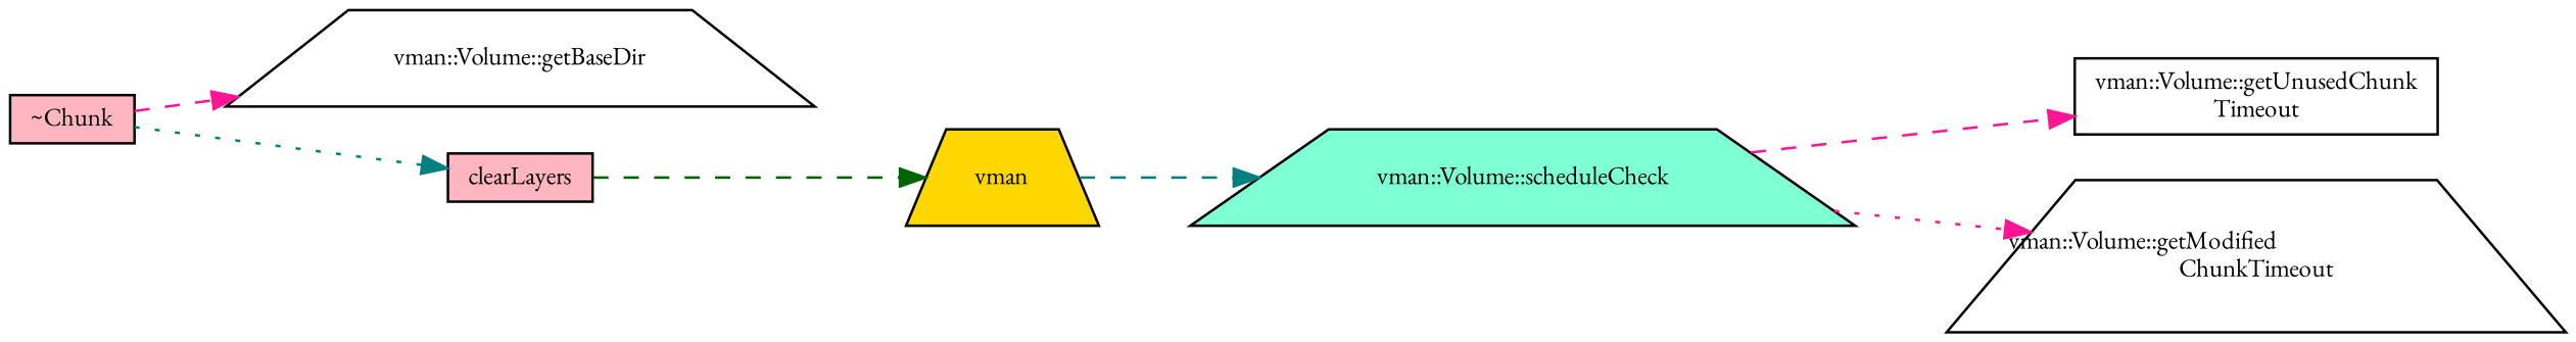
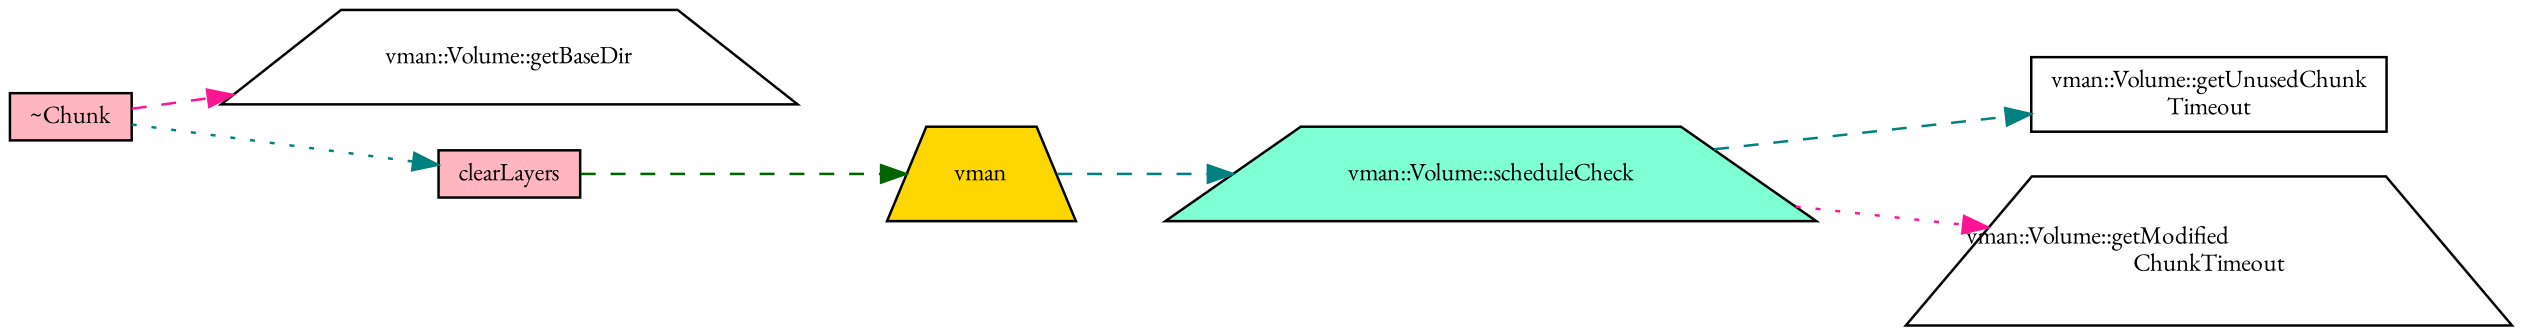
  digraph {
    fontname="EB Garamond"
    rankdir=LR
    node [color=black fillcolor=white fontname="EB Garamond" fontsize=10 shape=trapezium style=filled]
    edge [color=teal fontname="EB Garamond" fontsize=10 labelfontname=Helvetica labelfontsize=10 style=dashed]
    n1 [fillcolor=lightpink fontcolor=black height=0.2 label="~Chunk" shape=box width=0.4]
    n2 [height=0.2 label="vman::Volume::getBaseDir" width=0.4]
    n3 [fillcolor=lightpink height=0.2 label=clearLayers shape=box width=0.4]
    n4 [fillcolor=gold height=0.2 label=vman width=0.4]
    n5 [fillcolor=aquamarine height=0.2 label="vman::Volume::scheduleCheck" width=0.4]
    n6 [height=0.2 label="vman::Volume::getUnusedChunk\lTimeout" shape=box width=0.4]
    n7 [height=0.2 label="vman::Volume::getModified\lChunkTimeout" width=0.4]
    n1 -> n2 [color=deeppink]
    n1 -> n3 [style=dotted]
    n3 -> n4 [color=darkgreen]
    n4 -> n5
-   n5 -> n6 [color=deeppink]
+   n5 -> n6
    n5 -> n7 [color=deeppink style=dotted]
  }
